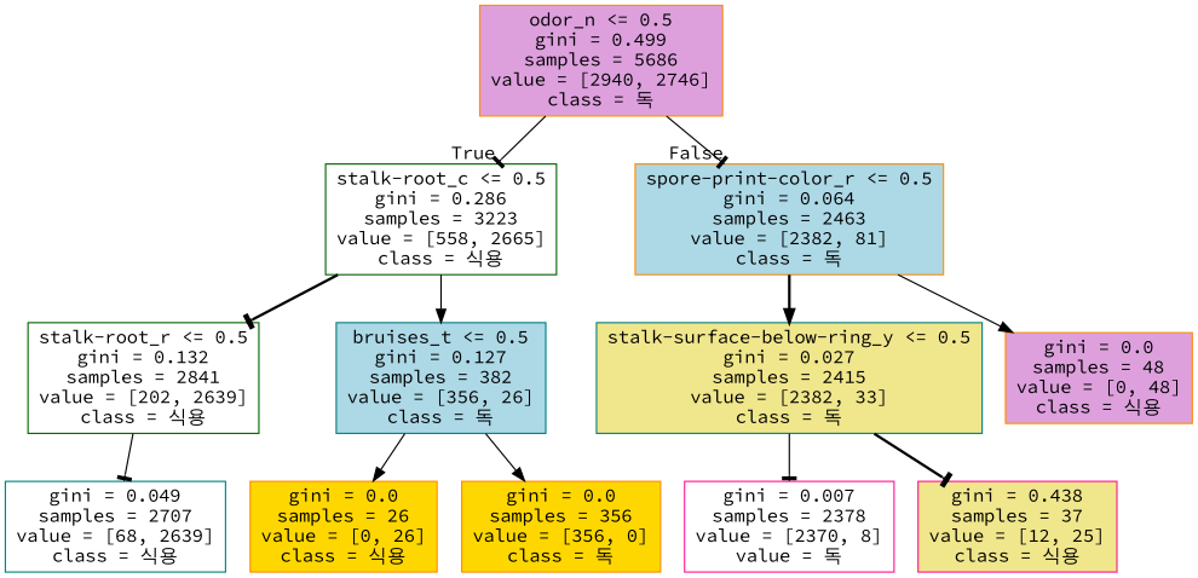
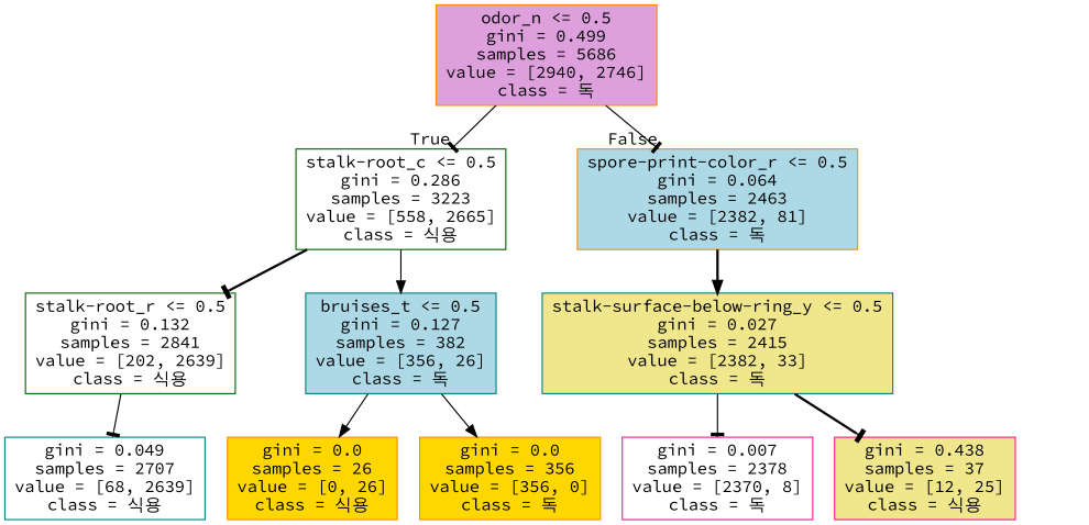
  digraph {
    fontname="Source Code Pro"
    node [color=darkorange fillcolor=white fontname="Source Code Pro" shape=box style=filled]
    edge [arrowhead=tee fontname="Source Code Pro" style=solid]
    n1 [fillcolor=plum label="odor_n <= 0.5\ngini = 0.499\nsamples = 5686\nvalue = [2940, 2746]\nclass = 독"]
    n2 [color=darkgreen label="stalk-root_c <= 0.5\ngini = 0.286\nsamples = 3223\nvalue = [558, 2665]\nclass = 식용"]
    n3 [fillcolor=lightblue label="spore-print-color_r <= 0.5\ngini = 0.064\nsamples = 2463\nvalue = [2382, 81]\nclass = 독"]
    n4 [color=darkgreen label="stalk-root_r <= 0.5\ngini = 0.132\nsamples = 2841\nvalue = [202, 2639]\nclass = 식용"]
    n5 [color=teal fillcolor=lightblue label="bruises_t <= 0.5\ngini = 0.127\nsamples = 382\nvalue = [356, 26]\nclass = 독"]
    n6 [color=teal fillcolor=khaki label="stalk-surface-below-ring_y <= 0.5\ngini = 0.027\nsamples = 2415\nvalue = [2382, 33]\nclass = 독"]
-   n7 [fillcolor=plum label="gini = 0.0\nsamples = 48\nvalue = [0, 48]\nclass = 식용"]
    n8 [color=teal label="gini = 0.049\nsamples = 2707\nvalue = [68, 2639]\nclass = 식용"]
    n9 [fillcolor=gold label="gini = 0.0\nsamples = 26\nvalue = [0, 26]\nclass = 식용"]
    n10 [fillcolor=gold label="gini = 0.0\nsamples = 356\nvalue = [356, 0]\nclass = 독"]
-   n11 [color=deeppink label="gini = 0.007\nsamples = 2378\nvalue = [2370, 8]\nvalue = 독"]
+   n11 [color=deeppink label="gini = 0.007\nsamples = 2378\nvalue = [2370, 8]\nclass = 독"]
    n12 [color=deeppink fillcolor=khaki label="gini = 0.438\nsamples = 37\nvalue = [12, 25]\nclass = 식용"]
    n1 -> n2 [headlabel=True labelangle=45 labeldistance=2.5]
    n1 -> n3 [headlabel=False labelangle=-45 labeldistance=2.5]
    n2 -> n4 [style=bold]
    n2 -> n5 [arrowhead=normal]
    n3 -> n6 [arrowhead=normal style=bold]
-   n3 -> n7 [arrowhead=normal]
    n4 -> n8
    n5 -> n9 [arrowhead=normal]
    n5 -> n10 [arrowhead=normal]
    n6 -> n11
    n6 -> n12 [style=bold]
  }
